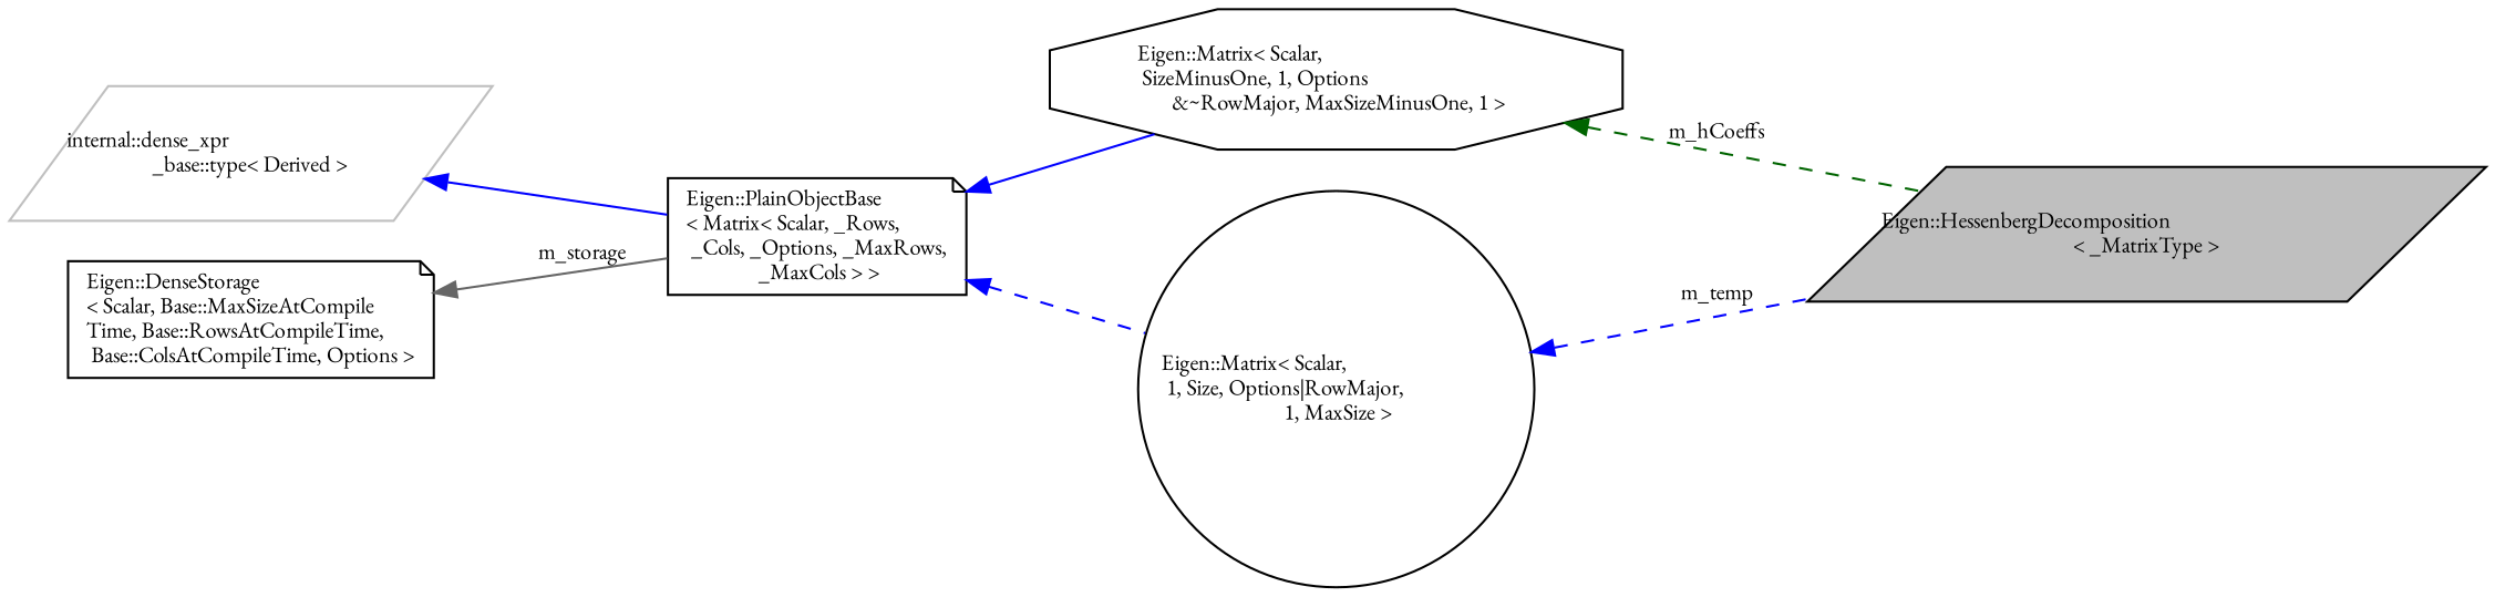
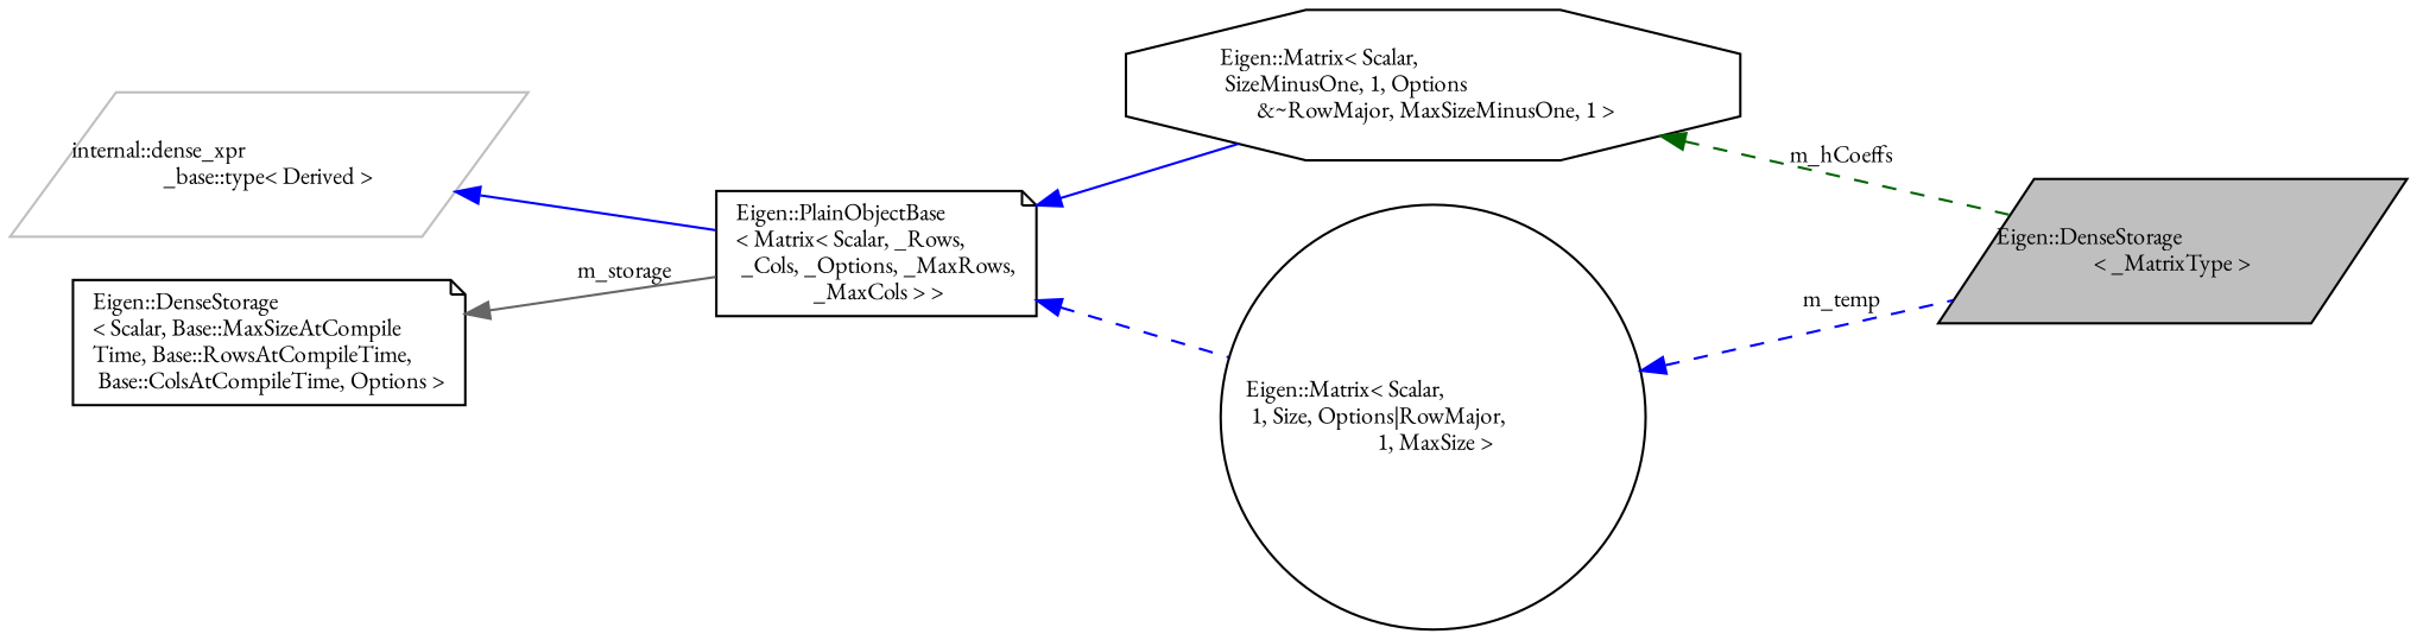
  digraph {
    rankdir=LR
    fontname="EB Garamond"
    node [color=black fillcolor=white fontname="EB Garamond" fontsize=10 shape=parallelogram style=filled]
    edge [color=blue dir=back fontname="EB Garamond" fontsize=10 labelfontname=Helvetica labelfontsize=10 style=dashed]
-   n1 [fillcolor=grey75 fontcolor=black height=0.2 label="Eigen::HessenbergDecomposition\l\< _MatrixType \>" width=0.4]
+   n1 [fillcolor=grey75 fontcolor=black height=0.2 label="Eigen::DenseStorage\l\< _MatrixType \>" width=0.4]
    n2 [height=0.2 label="Eigen::Matrix\< Scalar,\l SizeMinusOne, 1, Options\l &~RowMajor, MaxSizeMinusOne, 1 \>" shape=octagon width=0.4]
    n3 [height=0.2 label="Eigen::PlainObjectBase\l\< Matrix\< Scalar, _Rows,\l _Cols, _Options, _MaxRows,\l _MaxCols \> \>" shape=note width=0.4]
    n4 [height=0.2 label="Eigen::Matrix\< Scalar,\l 1, Size, Options\|RowMajor,\l 1, MaxSize \>" shape=circle width=0.4]
    n5 [color=grey75 height=0.2 label="internal::dense_xpr\l_base::type\< Derived \>" width=0.4]
    n6 [height=0.2 label="Eigen::DenseStorage\l\< Scalar, Base::MaxSizeAtCompile\lTime, Base::RowsAtCompileTime,\l Base::ColsAtCompileTime, Options \>" shape=note width=0.4]
    n2 -> n1 [color=darkgreen label=" m_hCoeffs"]
    n3 -> n2 [style=solid]
    n3 -> n4
    n4 -> n1 [label=" m_temp"]
    n5 -> n3 [style=solid]
    n6 -> n3 [color=gray40 label=" m_storage" style=solid]
  }
